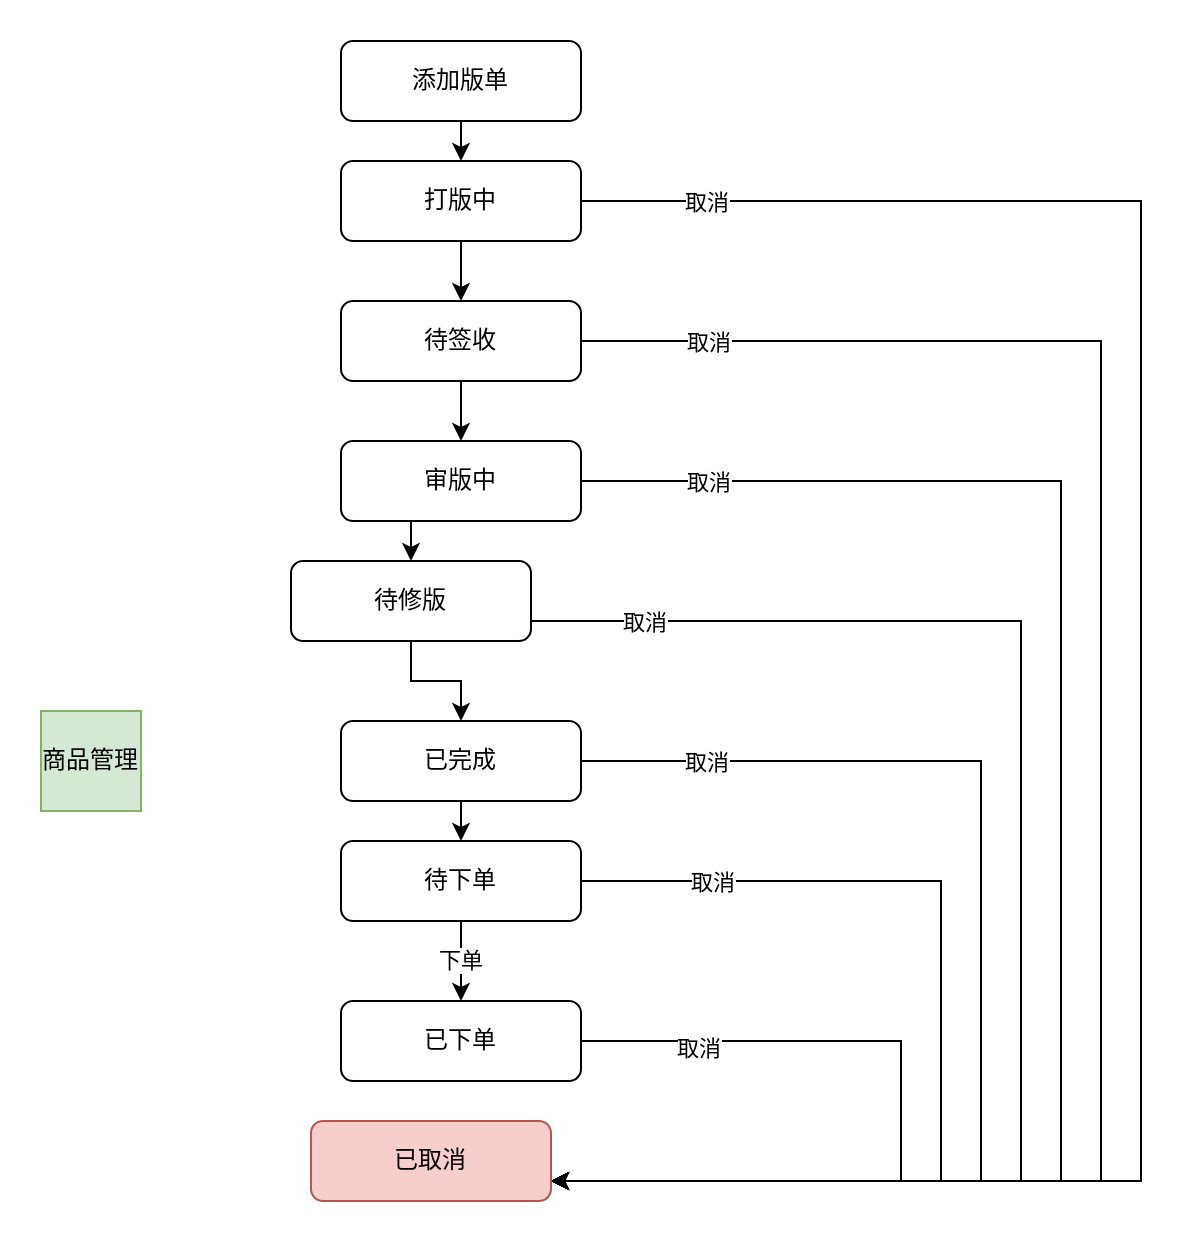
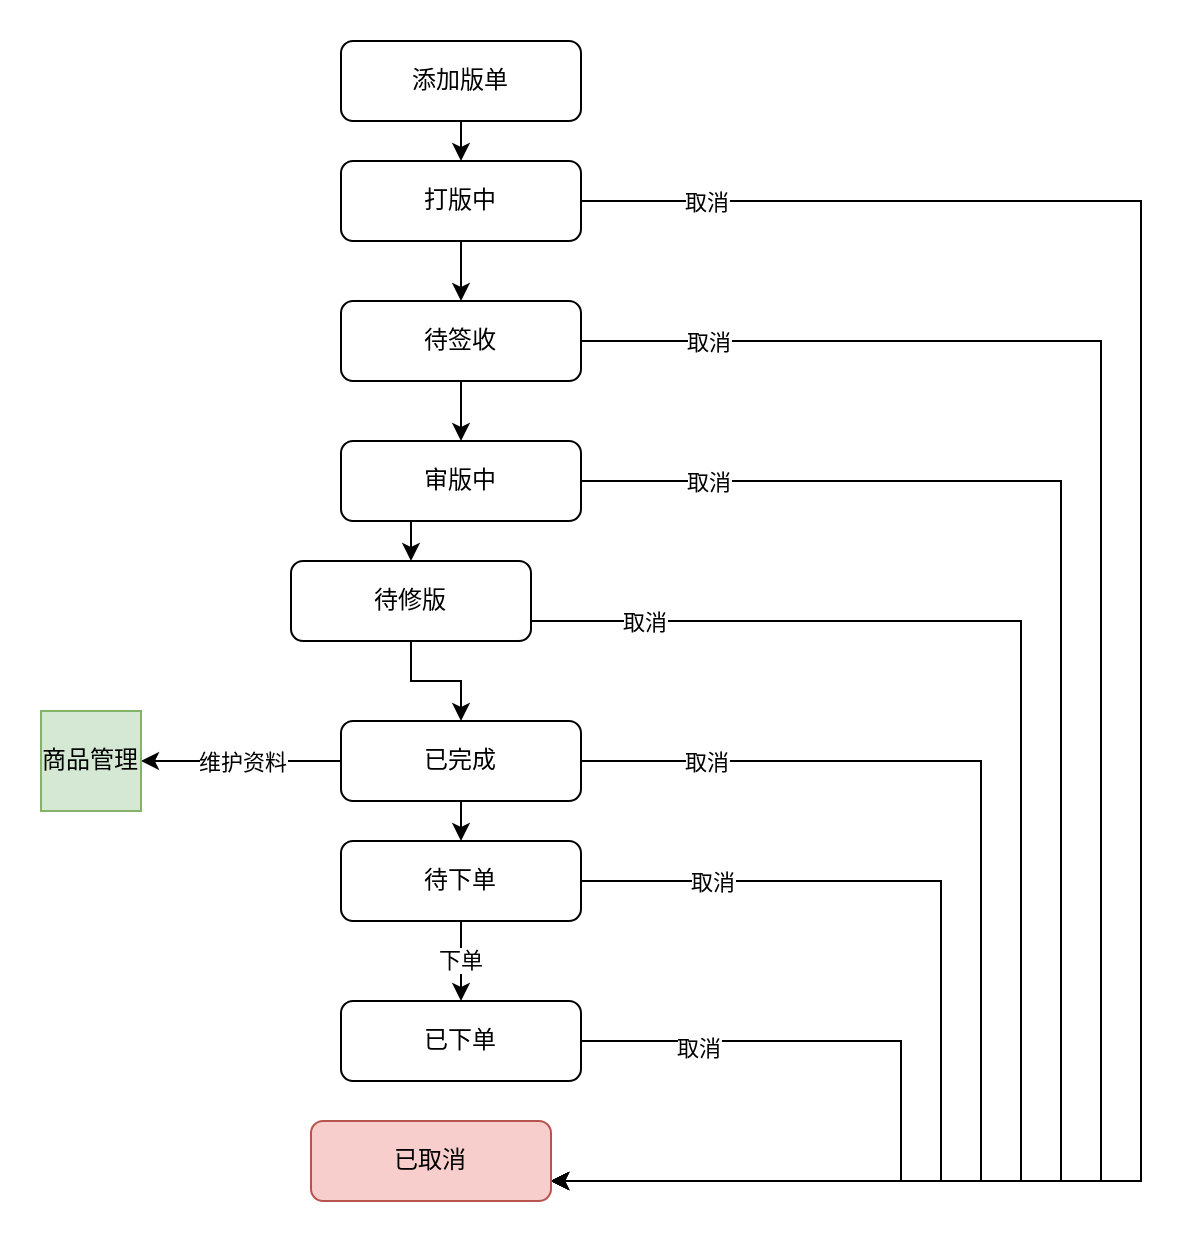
  <mxCell id="0" />
  <mxCell id="1" parent="0" />
  <mxCell id="2" style="edgeStyle=orthogonalEdgeStyle;rounded=0;orthogonalLoop=1;jettySize=auto;html=1;exitX=0.5;exitY=1;exitDx=0;exitDy=0;entryX=0.5;entryY=0;entryDx=0;entryDy=0;" edge="1" parent="1" source="3" target="7"><mxGeometry relative="1" as="geometry" /></mxCell>
  <mxCell id="3" value="添加版单" style="rounded=1;whiteSpace=wrap;html=1;fontSize=12;glass=0;strokeWidth=1;shadow=0;" parent="1" vertex="1"><mxGeometry x="170" y="20" width="120" height="40" as="geometry" /></mxCell>
  <mxCell id="4" style="edgeStyle=orthogonalEdgeStyle;rounded=0;orthogonalLoop=1;jettySize=auto;html=1;exitX=0.5;exitY=1;exitDx=0;exitDy=0;entryX=0.5;entryY=0;entryDx=0;entryDy=0;" edge="1" parent="1" source="7" target="11"><mxGeometry relative="1" as="geometry" /></mxCell>
  <mxCell id="5" style="edgeStyle=orthogonalEdgeStyle;rounded=0;orthogonalLoop=1;jettySize=auto;html=1;exitX=1;exitY=0.5;exitDx=0;exitDy=0;entryX=1;entryY=0.75;entryDx=0;entryDy=0;" edge="1" parent="1" source="7" target="33"><mxGeometry relative="1" as="geometry"><mxPoint x="540" y="500" as="targetPoint" /><Array as="points"><mxPoint x="570" y="100" /><mxPoint x="570" y="590" /></Array></mxGeometry></mxCell>
  <mxCell id="6" value="取消" style="edgeLabel;html=1;align=center;verticalAlign=middle;resizable=0;points=[];" vertex="1" connectable="0" parent="5"><mxGeometry x="-0.798" y="4" relative="1" as="geometry"><mxPoint x="-46" y="4" as="offset" /></mxGeometry></mxCell>
  <mxCell id="7" value="打版中" style="rounded=1;whiteSpace=wrap;html=1;fontSize=12;glass=0;strokeWidth=1;shadow=0;" parent="1" vertex="1"><mxGeometry x="170" y="80" width="120" height="40" as="geometry" /></mxCell>
  <mxCell id="8" style="edgeStyle=orthogonalEdgeStyle;rounded=0;orthogonalLoop=1;jettySize=auto;html=1;exitX=0.5;exitY=1;exitDx=0;exitDy=0;entryX=0.5;entryY=0;entryDx=0;entryDy=0;" edge="1" parent="1" source="11" target="15"><mxGeometry relative="1" as="geometry" /></mxCell>
  <mxCell id="9" style="edgeStyle=orthogonalEdgeStyle;rounded=0;orthogonalLoop=1;jettySize=auto;html=1;exitX=1;exitY=0.5;exitDx=0;exitDy=0;entryX=1;entryY=0.75;entryDx=0;entryDy=0;" edge="1" parent="1" source="11" target="33"><mxGeometry relative="1" as="geometry"><Array as="points"><mxPoint x="550" y="170" /><mxPoint x="550" y="590" /></Array></mxGeometry></mxCell>
  <mxCell id="10" value="取消" style="edgeLabel;html=1;align=center;verticalAlign=middle;resizable=0;points=[];" vertex="1" connectable="0" parent="9"><mxGeometry x="-0.638" y="-1" relative="1" as="geometry"><mxPoint x="-110" y="-1" as="offset" /></mxGeometry></mxCell>
  <mxCell id="11" value="待签收" style="rounded=1;whiteSpace=wrap;html=1;fontSize=12;glass=0;strokeWidth=1;shadow=0;" vertex="1" parent="1"><mxGeometry x="170" y="150" width="120" height="40" as="geometry" /></mxCell>
  <mxCell id="12" style="edgeStyle=orthogonalEdgeStyle;rounded=0;orthogonalLoop=1;jettySize=auto;html=1;exitX=0.5;exitY=1;exitDx=0;exitDy=0;entryX=0.5;entryY=0;entryDx=0;entryDy=0;" edge="1" parent="1" source="15" target="19"><mxGeometry relative="1" as="geometry" /></mxCell>
  <mxCell id="13" style="edgeStyle=orthogonalEdgeStyle;rounded=0;orthogonalLoop=1;jettySize=auto;html=1;exitX=1;exitY=0.5;exitDx=0;exitDy=0;entryX=1;entryY=0.75;entryDx=0;entryDy=0;" edge="1" parent="1" source="15" target="33"><mxGeometry relative="1" as="geometry"><Array as="points"><mxPoint x="530" y="240" /><mxPoint x="530" y="590" /></Array></mxGeometry></mxCell>
  <mxCell id="14" value="取消" style="edgeLabel;html=1;align=center;verticalAlign=middle;resizable=0;points=[];" vertex="1" connectable="0" parent="13"><mxGeometry x="-0.612" y="3" relative="1" as="geometry"><mxPoint x="-101" y="3" as="offset" /></mxGeometry></mxCell>
  <mxCell id="15" value="审版中" style="rounded=1;whiteSpace=wrap;html=1;fontSize=12;glass=0;strokeWidth=1;shadow=0;" vertex="1" parent="1"><mxGeometry x="170" y="220" width="120" height="40" as="geometry" /></mxCell>
  <mxCell id="16" style="edgeStyle=orthogonalEdgeStyle;rounded=0;orthogonalLoop=1;jettySize=auto;html=1;exitX=0.5;exitY=1;exitDx=0;exitDy=0;entryX=0.5;entryY=0;entryDx=0;entryDy=0;" edge="1" parent="1" source="19" target="25"><mxGeometry relative="1" as="geometry" /></mxCell>
  <mxCell id="17" style="edgeStyle=orthogonalEdgeStyle;rounded=0;orthogonalLoop=1;jettySize=auto;html=1;exitX=1;exitY=0.5;exitDx=0;exitDy=0;entryX=1;entryY=0.75;entryDx=0;entryDy=0;" edge="1" parent="1" source="19" target="33"><mxGeometry relative="1" as="geometry"><mxPoint x="520" y="320" as="targetPoint" /><Array as="points"><mxPoint x="510" y="310" /><mxPoint x="510" y="590" /></Array></mxGeometry></mxCell>
  <mxCell id="18" value="取消" style="edgeLabel;html=1;align=center;verticalAlign=middle;resizable=0;points=[];" vertex="1" connectable="0" parent="17"><mxGeometry x="-0.783" y="3" relative="1" as="geometry"><mxPoint x="-18" y="3" as="offset" /></mxGeometry></mxCell>
  <mxCell id="19" value="待修版" style="rounded=1;whiteSpace=wrap;html=1;fontSize=12;glass=0;strokeWidth=1;shadow=0;" vertex="1" parent="1"><mxGeometry x="145" y="280" width="120" height="40" as="geometry" /></mxCell>
  <mxCell id="20" style="edgeStyle=orthogonalEdgeStyle;rounded=0;orthogonalLoop=1;jettySize=auto;html=1;exitX=0.5;exitY=1;exitDx=0;exitDy=0;entryX=0.5;entryY=0;entryDx=0;entryDy=0;" edge="1" parent="1" source="25" target="29"><mxGeometry relative="1" as="geometry" /></mxCell>
  <mxCell id="21" style="edgeStyle=orthogonalEdgeStyle;rounded=0;orthogonalLoop=1;jettySize=auto;html=1;exitX=1;exitY=0.5;exitDx=0;exitDy=0;entryX=1;entryY=0.75;entryDx=0;entryDy=0;" edge="1" parent="1" source="25" target="33"><mxGeometry relative="1" as="geometry"><Array as="points"><mxPoint x="490" y="380" /><mxPoint x="490" y="590" /></Array></mxGeometry></mxCell>
  <mxCell id="22" value="取消" style="edgeLabel;html=1;align=center;verticalAlign=middle;resizable=0;points=[];" vertex="1" connectable="0" parent="21"><mxGeometry x="-0.712" y="-2" relative="1" as="geometry"><mxPoint x="-28" y="-2" as="offset" /></mxGeometry></mxCell>
+ <mxCell id="23" style="edgeStyle=orthogonalEdgeStyle;rounded=0;orthogonalLoop=1;jettySize=auto;html=1;exitX=0;exitY=0.5;exitDx=0;exitDy=0;entryX=1;entryY=0.5;entryDx=0;entryDy=0;" edge="1" parent="1" source="25" target="34"><mxGeometry relative="1" as="geometry"><Array as="points"><mxPoint x="100" y="380" /><mxPoint x="100" y="380" /></Array></mxGeometry></mxCell>
+ <mxCell id="24" value="维护资料" style="edgeLabel;html=1;align=center;verticalAlign=middle;resizable=0;points=[];" vertex="1" connectable="0" parent="23"><mxGeometry x="-0.242" y="3" relative="1" as="geometry"><mxPoint x="-12" y="-3" as="offset" /></mxGeometry></mxCell>
  <mxCell id="25" value="已完成" style="rounded=1;whiteSpace=wrap;html=1;fontSize=12;glass=0;strokeWidth=1;shadow=0;" vertex="1" parent="1"><mxGeometry x="170" y="360" width="120" height="40" as="geometry" /></mxCell>
  <mxCell id="26" value="下单" style="edgeStyle=orthogonalEdgeStyle;rounded=0;orthogonalLoop=1;jettySize=auto;html=1;exitX=0.5;exitY=1;exitDx=0;exitDy=0;entryX=0.5;entryY=0;entryDx=0;entryDy=0;" edge="1" parent="1" source="29" target="32"><mxGeometry relative="1" as="geometry" /></mxCell>
  <mxCell id="27" style="edgeStyle=orthogonalEdgeStyle;rounded=0;orthogonalLoop=1;jettySize=auto;html=1;exitX=1;exitY=0.5;exitDx=0;exitDy=0;entryX=1;entryY=0.75;entryDx=0;entryDy=0;" edge="1" parent="1" source="29" target="33"><mxGeometry relative="1" as="geometry"><Array as="points"><mxPoint x="470" y="440" /><mxPoint x="470" y="590" /></Array></mxGeometry></mxCell>
  <mxCell id="28" value="取消" style="edgeLabel;html=1;align=center;verticalAlign=middle;resizable=0;points=[];" vertex="1" connectable="0" parent="27"><mxGeometry x="-0.57" y="3" relative="1" as="geometry"><mxPoint x="-48" y="3" as="offset" /></mxGeometry></mxCell>
  <mxCell id="29" value="待下单" style="rounded=1;whiteSpace=wrap;html=1;fontSize=12;glass=0;strokeWidth=1;shadow=0;" vertex="1" parent="1"><mxGeometry x="170" y="420" width="120" height="40" as="geometry" /></mxCell>
  <mxCell id="30" style="edgeStyle=orthogonalEdgeStyle;rounded=0;orthogonalLoop=1;jettySize=auto;html=1;exitX=1;exitY=0.5;exitDx=0;exitDy=0;entryX=1;entryY=0.75;entryDx=0;entryDy=0;" edge="1" parent="1" source="32" target="33"><mxGeometry relative="1" as="geometry"><Array as="points"><mxPoint x="450" y="520" /><mxPoint x="450" y="590" /></Array></mxGeometry></mxCell>
  <mxCell id="31" value="取消" style="edgeLabel;html=1;align=center;verticalAlign=middle;resizable=0;points=[];" vertex="1" connectable="0" parent="30"><mxGeometry x="-0.715" y="-3" relative="1" as="geometry"><mxPoint as="offset" /></mxGeometry></mxCell>
  <mxCell id="32" value="已下单" style="rounded=1;whiteSpace=wrap;html=1;fontSize=12;glass=0;strokeWidth=1;shadow=0;" vertex="1" parent="1"><mxGeometry x="170" y="500" width="120" height="40" as="geometry" /></mxCell>
  <mxCell id="33" value="已取消" style="rounded=1;whiteSpace=wrap;html=1;fontSize=12;glass=0;strokeWidth=1;shadow=0;fillColor=#f8cecc;strokeColor=#b85450;" vertex="1" parent="1"><mxGeometry x="155" y="560" width="120" height="40" as="geometry" /></mxCell>
  <mxCell id="34" value="商品管理" style="whiteSpace=wrap;html=1;aspect=fixed;fillColor=#d5e8d4;strokeColor=#82b366;" vertex="1" parent="1"><mxGeometry x="20" y="355" width="50" height="50" as="geometry" /></mxCell>
